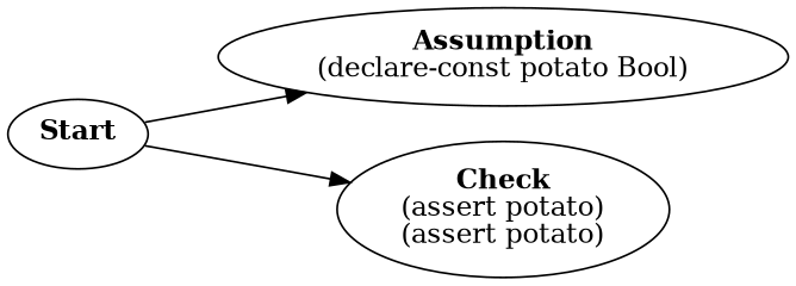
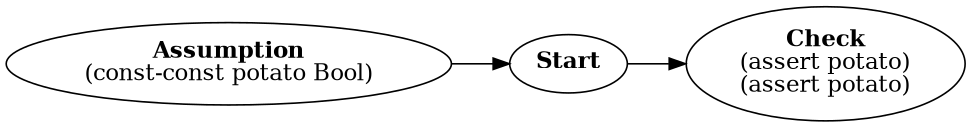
  digraph {
    rankdir=LR
    n1 [label=<<b>Start</b><br/>>]
-   n2 [label=<<b>Assumption</b><br/>(declare-const potato Bool)>]
+   n2 [label=<<b>Assumption</b><br/>(const-const potato Bool)>]
    n3 [label=<<b>Check</b><br/>(assert potato)<br/>(assert potato)>]
-   n1 -> n2
+   n2 -> n1
    n1 -> n3
  }
